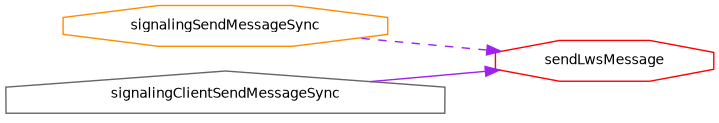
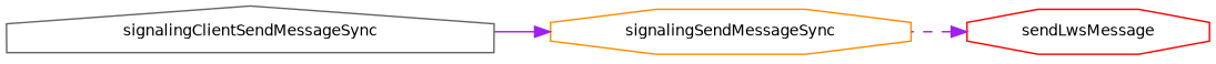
  digraph {
    rankdir=RL
    node [fillcolor=white fontname=Helvetica fontsize=10 shape=octagon style=filled]
    edge [color=purple dir=back fontname=Helvetica fontsize=10 labelfontname=Helvetica labelfontsize=10]
    n1 [color=red height=0.2 label=sendLwsMessage width=0.4]
    n2 [color=darkorange height=0.2 label=signalingSendMessageSync width=0.4]
    n3 [color=gray40 height=0.2 label=signalingClientSendMessageSync shape=house width=0.4]
    n1 -> n2 [style=dashed]
-   n1 -> n3 [style=solid]
+   n2 -> n3 [style=solid]
  }
